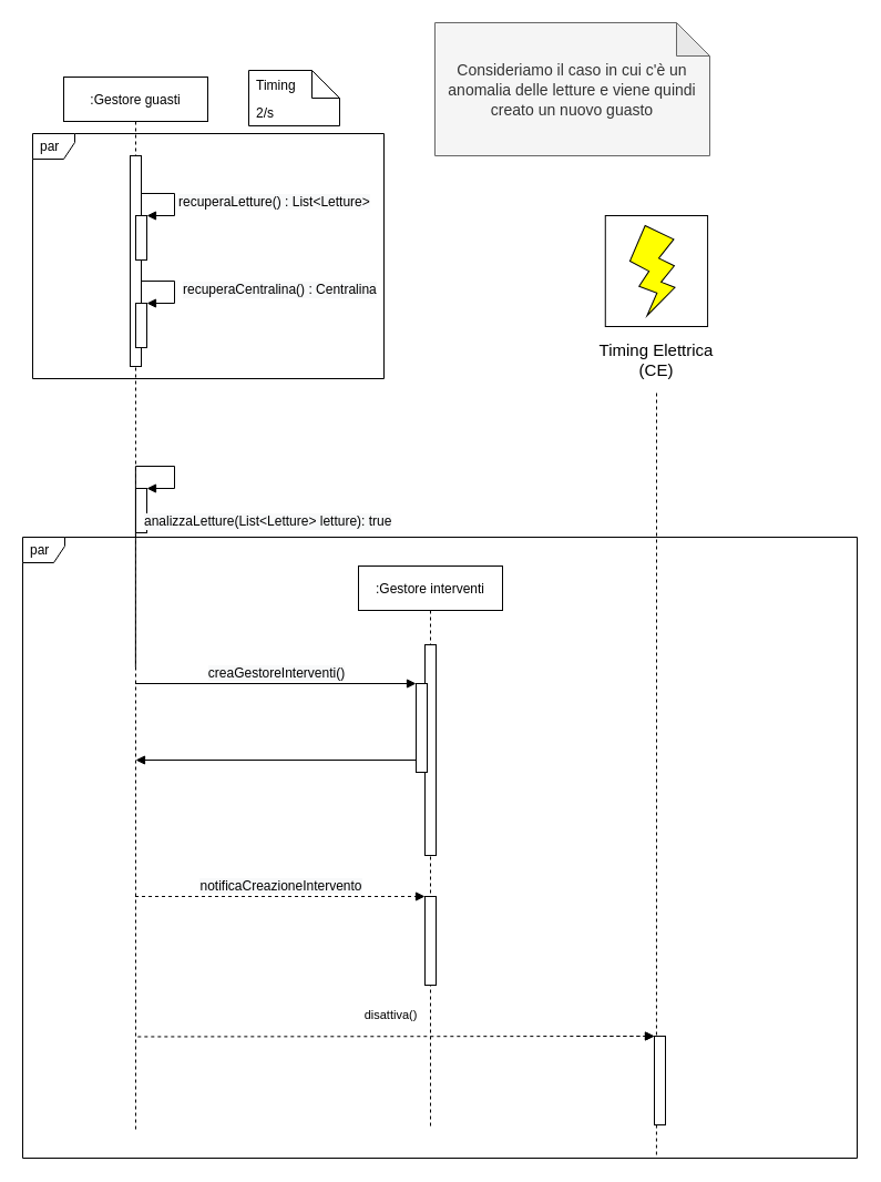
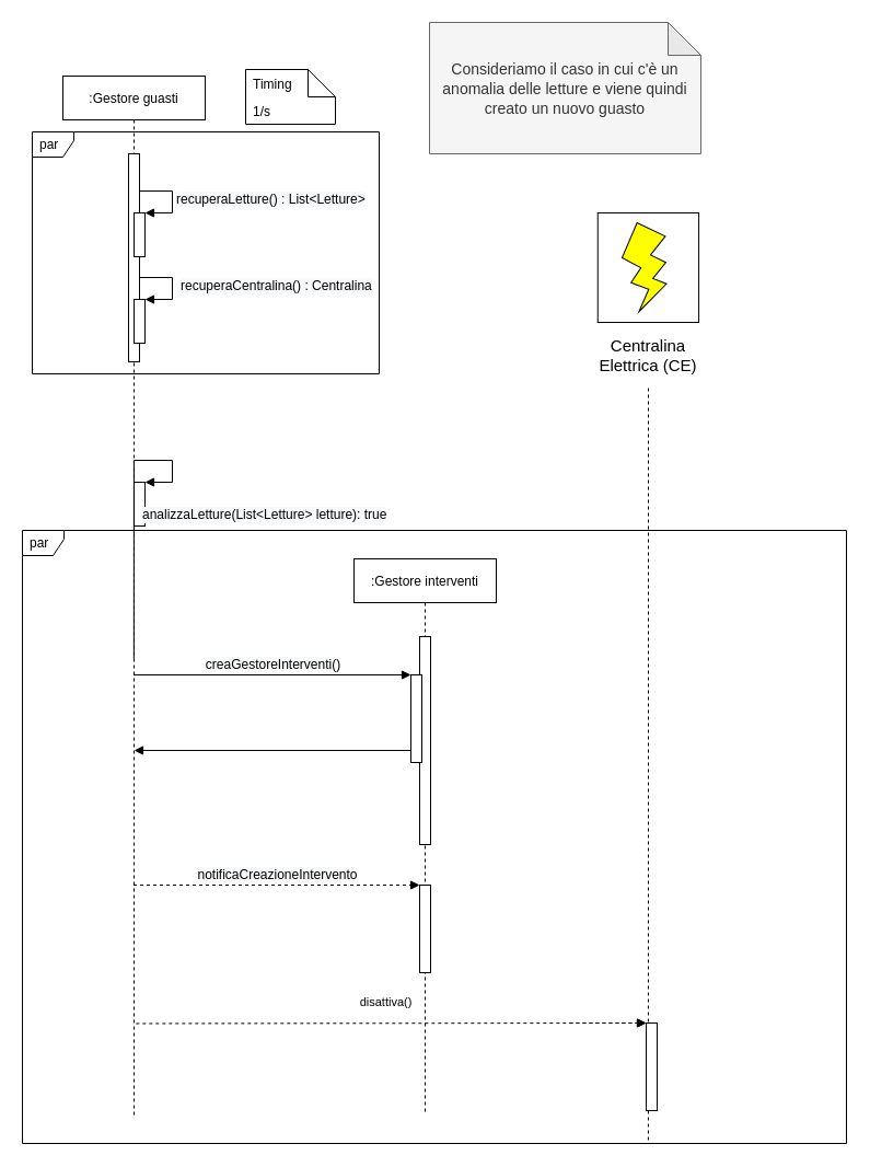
  <mxCell id="0" />
  <mxCell id="1" parent="0" />
  <mxCell id="2" value=":Gestore guasti" style="shape=umlLifeline;perimeter=lifelinePerimeter;container=1;collapsible=0;recursiveResize=0;rounded=0;shadow=0;strokeWidth=1;" parent="1" vertex="1"><mxGeometry x="57" y="69" width="130" height="949" as="geometry" /></mxCell>
  <mxCell id="3" value="" style="points=[];perimeter=orthogonalPerimeter;rounded=0;shadow=0;strokeWidth=1;" parent="2" vertex="1"><mxGeometry x="60" y="71" width="10" height="190" as="geometry" /></mxCell>
  <mxCell id="4" value="" style="html=1;points=[];perimeter=orthogonalPerimeter;" parent="2" vertex="1"><mxGeometry x="65" y="125" width="10" height="40" as="geometry" /></mxCell>
  <mxCell id="5" value="&lt;span style=&quot;font-size: 12px; background-color: rgb(248, 249, 250);&quot;&gt;recuperaLetture() : List&amp;lt;Letture&amp;gt;&lt;/span&gt;" style="edgeStyle=orthogonalEdgeStyle;html=1;align=left;spacingLeft=2;endArrow=block;rounded=0;entryX=1;entryY=0;" parent="2" target="4" edge="1"><mxGeometry relative="1" as="geometry"><mxPoint x="70" y="105" as="sourcePoint" /><Array as="points"><mxPoint x="100" y="105" /></Array></mxGeometry></mxCell>
  <mxCell id="6" value="" style="html=1;points=[];perimeter=orthogonalPerimeter;" parent="2" vertex="1"><mxGeometry x="65" y="204.03" width="10" height="40" as="geometry" /></mxCell>
  <mxCell id="7" value="&lt;p style=&quot;font-size: 12px; background-color: rgb(248, 249, 250); margin: 0px 0px 0px 4px;&quot;&gt;recuperaCentralina() : Centralina&lt;/p&gt;" style="edgeStyle=orthogonalEdgeStyle;html=1;align=left;spacingLeft=2;endArrow=block;rounded=0;entryX=1;entryY=0;" parent="2" target="6" edge="1"><mxGeometry relative="1" as="geometry"><mxPoint x="70" y="184.03" as="sourcePoint" /><Array as="points"><mxPoint x="100" y="184.03" /></Array></mxGeometry></mxCell>
  <mxCell id="8" value="" style="html=1;points=[];perimeter=orthogonalPerimeter;" parent="2" vertex="1"><mxGeometry x="65" y="371" width="10" height="40" as="geometry" /></mxCell>
  <mxCell id="9" value="&lt;p style=&quot;font-size: 12px; background-color: rgb(248, 249, 250); margin: 0px 0px 0px 4px;&quot;&gt;analizzaLetture(List&amp;lt;Letture&amp;gt; letture): true&lt;/p&gt;" style="edgeStyle=orthogonalEdgeStyle;html=1;align=left;spacingLeft=2;endArrow=block;rounded=0;entryX=1;entryY=0;exitX=0.499;exitY=0.561;exitDx=0;exitDy=0;exitPerimeter=0;" parent="2" source="2" target="8" edge="1"><mxGeometry relative="1" as="geometry"><mxPoint x="70" y="351" as="sourcePoint" /><Array as="points"><mxPoint x="100" y="351" /><mxPoint x="100" y="371" /></Array></mxGeometry></mxCell>
  <mxCell id="10" value="" style="html=1;verticalAlign=bottom;endArrow=block;entryX=0;entryY=0;rounded=0;" edge="1" parent="2"><mxGeometry relative="1" as="geometry"><mxPoint x="318.93" y="616" as="sourcePoint" /><mxPoint x="65.001" y="616" as="targetPoint" /></mxGeometry></mxCell>
  <mxCell id="11" value="par" style="shape=umlFrame;whiteSpace=wrap;html=1;width=38;height=23;boundedLbl=1;verticalAlign=middle;align=left;spacingLeft=5;" parent="1" vertex="1"><mxGeometry x="29" y="120" width="317" height="221" as="geometry" /></mxCell>
  <mxCell id="12" value="&lt;font style=&quot;font-size: 14px;&quot;&gt;Consideriamo il caso in cui c'è un anomalia delle letture e viene quindi creato un nuovo guasto&lt;/font&gt;" style="shape=note;whiteSpace=wrap;html=1;backgroundOutline=1;darkOpacity=0.05;strokeColor=#666666;fontSize=15;fillColor=#f5f5f5;fontColor=#333333;" parent="1" vertex="1"><mxGeometry x="392" y="20" width="248" height="120" as="geometry" /></mxCell>
- <mxCell id="13" value="2/s" style="shape=note2;boundedLbl=1;whiteSpace=wrap;html=1;size=25;verticalAlign=top;align=left;spacingLeft=5;" vertex="1" parent="1"><mxGeometry x="224" y="63" width="82" height="50" as="geometry" /></mxCell>
+ <mxCell id="13" value="1/s" style="shape=note2;boundedLbl=1;whiteSpace=wrap;html=1;size=25;verticalAlign=top;align=left;spacingLeft=5;" vertex="1" parent="1"><mxGeometry x="224" y="63" width="82" height="50" as="geometry" /></mxCell>
  <mxCell id="14" value="Timing" style="resizeWidth=1;part=1;strokeColor=none;fillColor=none;align=left;spacingLeft=5;" vertex="1" parent="13"><mxGeometry width="82" height="25" relative="1" as="geometry" /></mxCell>
  <mxCell id="15" value=":Gestore interventi" style="shape=umlLifeline;perimeter=lifelinePerimeter;container=1;collapsible=0;recursiveResize=0;rounded=0;shadow=0;strokeWidth=1;fontStyle=0" vertex="1" parent="1"><mxGeometry x="323" y="510" width="130" height="505" as="geometry" /></mxCell>
  <mxCell id="16" value="" style="points=[];perimeter=orthogonalPerimeter;rounded=0;shadow=0;strokeWidth=1;" vertex="1" parent="15"><mxGeometry x="60" y="71" width="10" height="190" as="geometry" /></mxCell>
  <mxCell id="17" value="" style="html=1;points=[];perimeter=orthogonalPerimeter;" vertex="1" parent="15"><mxGeometry x="52" y="106" width="10" height="80" as="geometry" /></mxCell>
  <mxCell id="18" value="" style="html=1;points=[];perimeter=orthogonalPerimeter;" vertex="1" parent="15"><mxGeometry x="60" y="298" width="10" height="80" as="geometry" /></mxCell>
  <mxCell id="19" value="&lt;span style=&quot;font-size: 12px; text-align: left; background-color: rgb(248, 249, 250);&quot;&gt;creaGestoreInterventi()&lt;/span&gt;" style="html=1;verticalAlign=bottom;endArrow=block;entryX=0;entryY=0;rounded=0;" edge="1" target="17" parent="1" source="2"><mxGeometry relative="1" as="geometry"><mxPoint x="219" y="638" as="sourcePoint" /></mxGeometry></mxCell>
  <mxCell id="20" value="&lt;span style=&quot;font-size: 12px; text-align: left; background-color: rgb(248, 249, 250);&quot;&gt;notificaCreazioneIntervento&lt;/span&gt;" style="html=1;verticalAlign=bottom;endArrow=block;entryX=0;entryY=0;rounded=0;dashed=1;" edge="1" target="18" parent="1" source="2"><mxGeometry relative="1" as="geometry"><mxPoint x="313" y="808" as="sourcePoint" /></mxGeometry></mxCell>
  <mxCell id="21" value="par" style="shape=umlFrame;whiteSpace=wrap;html=1;width=38;height=23;boundedLbl=1;verticalAlign=middle;align=left;spacingLeft=5;" vertex="1" parent="1"><mxGeometry x="20" y="484" width="753" height="560" as="geometry" /></mxCell>
  <mxCell id="22" value="" style="group" vertex="1" connectable="0" parent="1"><mxGeometry x="530" y="194" width="123.85" height="820" as="geometry" /></mxCell>
  <mxCell id="23" value="" style="group" vertex="1" connectable="0" parent="22"><mxGeometry width="123.85" height="160" as="geometry" /></mxCell>
  <mxCell id="24" value="" style="group" vertex="1" connectable="0" parent="23"><mxGeometry x="15.77" width="92.31" height="100" as="geometry" /></mxCell>
  <mxCell id="25" value="" style="rounded=0;whiteSpace=wrap;html=1;fontSize=15;" vertex="1" parent="24"><mxGeometry width="92.31" height="100" as="geometry" /></mxCell>
  <mxCell id="26" value="" style="verticalLabelPosition=bottom;verticalAlign=top;html=1;shape=mxgraph.basic.flash;fontSize=15;rotation=-20;fillColor=#FFFF00;strokeColor=#000000;" vertex="1" parent="24"><mxGeometry x="23.078" y="7.692" width="46.155" height="76.923" as="geometry" /></mxCell>
- <mxCell id="27" value="Timing Elettrica (CE)" style="text;html=1;strokeColor=none;fillColor=none;align=center;verticalAlign=middle;whiteSpace=wrap;rounded=0;fontSize=15;" vertex="1" parent="23"><mxGeometry y="100" width="123.85" height="60" as="geometry" /></mxCell>
+ <mxCell id="27" value="Centralina Elettrica (CE)" style="text;html=1;strokeColor=none;fillColor=none;align=center;verticalAlign=middle;whiteSpace=wrap;rounded=0;fontSize=15;" vertex="1" parent="23"><mxGeometry y="100" width="123.85" height="60" as="geometry" /></mxCell>
  <mxCell id="28" style="edgeStyle=orthogonalEdgeStyle;rounded=0;orthogonalLoop=1;jettySize=auto;html=1;dashed=1;endArrow=none;endFill=0;" edge="1" parent="22" source="27"><mxGeometry relative="1" as="geometry"><mxPoint x="61.925" y="850" as="targetPoint" /></mxGeometry></mxCell>
  <mxCell id="29" value="" style="html=1;points=[];perimeter=orthogonalPerimeter;" vertex="1" parent="22"><mxGeometry x="60.0" y="740" width="10.0" height="80" as="geometry" /></mxCell>
  <mxCell id="30" value="" style="html=1;verticalAlign=bottom;endArrow=block;entryX=0;entryY=0;rounded=0;dashed=1;" edge="1" target="29" parent="22"><mxGeometry relative="1" as="geometry"><mxPoint x="-10.0" y="740" as="sourcePoint" /></mxGeometry></mxCell>
  <mxCell id="31" value="disattiva()" style="html=1;verticalAlign=bottom;endArrow=block;entryX=0;entryY=0;rounded=0;dashed=1;exitX=0.514;exitY=0.912;exitDx=0;exitDy=0;exitPerimeter=0;" edge="1" parent="1" source="2" target="29"><mxGeometry x="-0.021" y="10" relative="1" as="geometry"><mxPoint x="130" y="934" as="sourcePoint" /><mxPoint as="offset" /></mxGeometry></mxCell>
